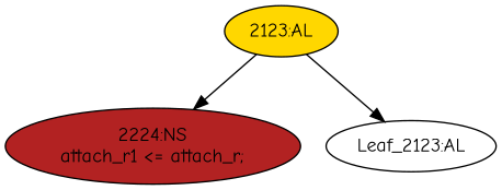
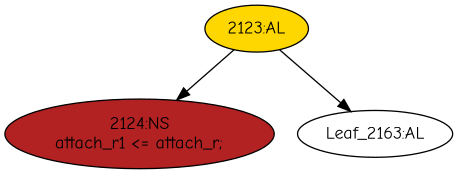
  strict digraph {
    fontname="Comic Neue"
    node [fontname="Comic Neue" style=filled]
    edge [cond="[]" fontname="Comic Neue" lineno=None]
    n1 [ast="<pyverilog.vparser.ast.Always object at 0x7f0a38d99a90>" clk_sens=False fillcolor=gold label="2123:AL" sens="['wclk']" statements="[]" typ=Always use_var="['attach_r']"]
-   n2 [ast="<pyverilog.vparser.ast.NonblockingSubstitution object at 0x7f0a38d99b90>" fillcolor=firebrick label="2224:NS\nattach_r1 <= attach_r;" statements="[<pyverilog.vparser.ast.NonblockingSubstitution object at 0x7f0a38d99b90>]" typ=NonblockingSubstitution]
-   n3 [def_var="['attach_r1']" label="Leaf_2123:AL" style=""]
+   n2 [ast="<pyverilog.vparser.ast.NonblockingSubstitution object at 0x7f0a38d99b90>" fillcolor=firebrick label="2124:NS\nattach_r1 <= attach_r;" statements="[<pyverilog.vparser.ast.NonblockingSubstitution object at 0x7f0a38d99b90>]" typ=NonblockingSubstitution]
+   n3 [def_var="['attach_r1']" label="Leaf_2163:AL" style=""]
    n1 -> n2
    n1 -> n3
  }
